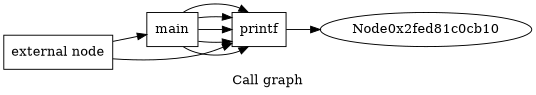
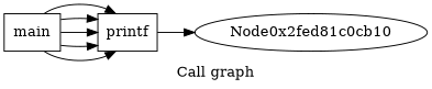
  digraph {
    label="Call graph"
    rankdir=LR
    node [shape=record]
-   n1 [label="{external node}"]
    n2 [label="{main}"]
    n3 [label="{printf}"]
    n4 [label=Node0x2fed81c0cb10 shape=""]
-   n1 -> n2
-   n1 -> n3
    n2 -> n3
    n2 -> n3
    n2 -> n3
    n2 -> n3
    n2 -> n3
    n3 -> n4
  }
